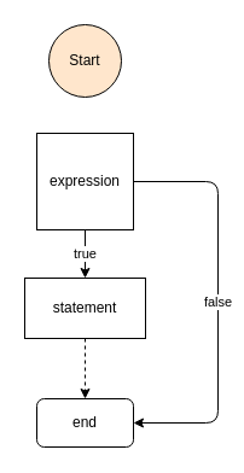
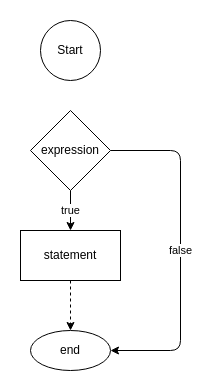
  <mxCell id="0" />
  <mxCell id="1" parent="0" />
- <mxCell id="2" value="Start" style="ellipse;whiteSpace=wrap;html=1;aspect=fixed;fillColor=#ffe6cc;" vertex="1" parent="1"><mxGeometry x="40" y="20" width="60" height="60" as="geometry" /></mxCell>
+ <mxCell id="2" value="Start" style="ellipse;whiteSpace=wrap;html=1;aspect=fixed;" vertex="1" parent="1"><mxGeometry x="40" y="20" width="60" height="60" as="geometry" /></mxCell>
  <mxCell id="3" value="true" style="edgeStyle=none;html=1;exitX=0.5;exitY=1;exitDx=0;exitDy=0;entryX=0.5;entryY=0;entryDx=0;entryDy=0;" edge="1" parent="1" source="5" target="7"><mxGeometry relative="1" as="geometry" /></mxCell>
  <mxCell id="4" value="false" style="edgeStyle=none;html=1;entryX=1;entryY=0.5;entryDx=0;entryDy=0;" edge="1" parent="1" source="5" target="8"><mxGeometry relative="1" as="geometry"><Array as="points"><mxPoint x="180" y="150" /><mxPoint x="180" y="350" /></Array></mxGeometry></mxCell>
- <mxCell id="5" value="expression" style="whiteSpace=wrap;html=1;rounded=0;" vertex="1" parent="1"><mxGeometry x="30" y="110" width="80" height="80" as="geometry" /></mxCell>
+ <mxCell id="5" value="expression" style="rhombus;whiteSpace=wrap;html=1;" vertex="1" parent="1"><mxGeometry x="30" y="110" width="80" height="80" as="geometry" /></mxCell>
  <mxCell id="6" style="edgeStyle=none;html=1;exitX=0.5;exitY=1;exitDx=0;exitDy=0;entryX=0.5;entryY=0;entryDx=0;entryDy=0;dashed=1;" edge="1" parent="1" source="7" target="8"><mxGeometry relative="1" as="geometry" /></mxCell>
  <mxCell id="7" value="statement" style="rounded=0;whiteSpace=wrap;html=1;" vertex="1" parent="1"><mxGeometry x="20" y="230" width="100" height="50" as="geometry" /></mxCell>
- <mxCell id="8" value="end" style="whiteSpace=wrap;html=1;rounded=1;" vertex="1" parent="1"><mxGeometry x="30" y="330" width="80" height="40" as="geometry" /></mxCell>
+ <mxCell id="8" value="end" style="ellipse;whiteSpace=wrap;html=1;" vertex="1" parent="1"><mxGeometry x="30" y="330" width="80" height="40" as="geometry" /></mxCell>
